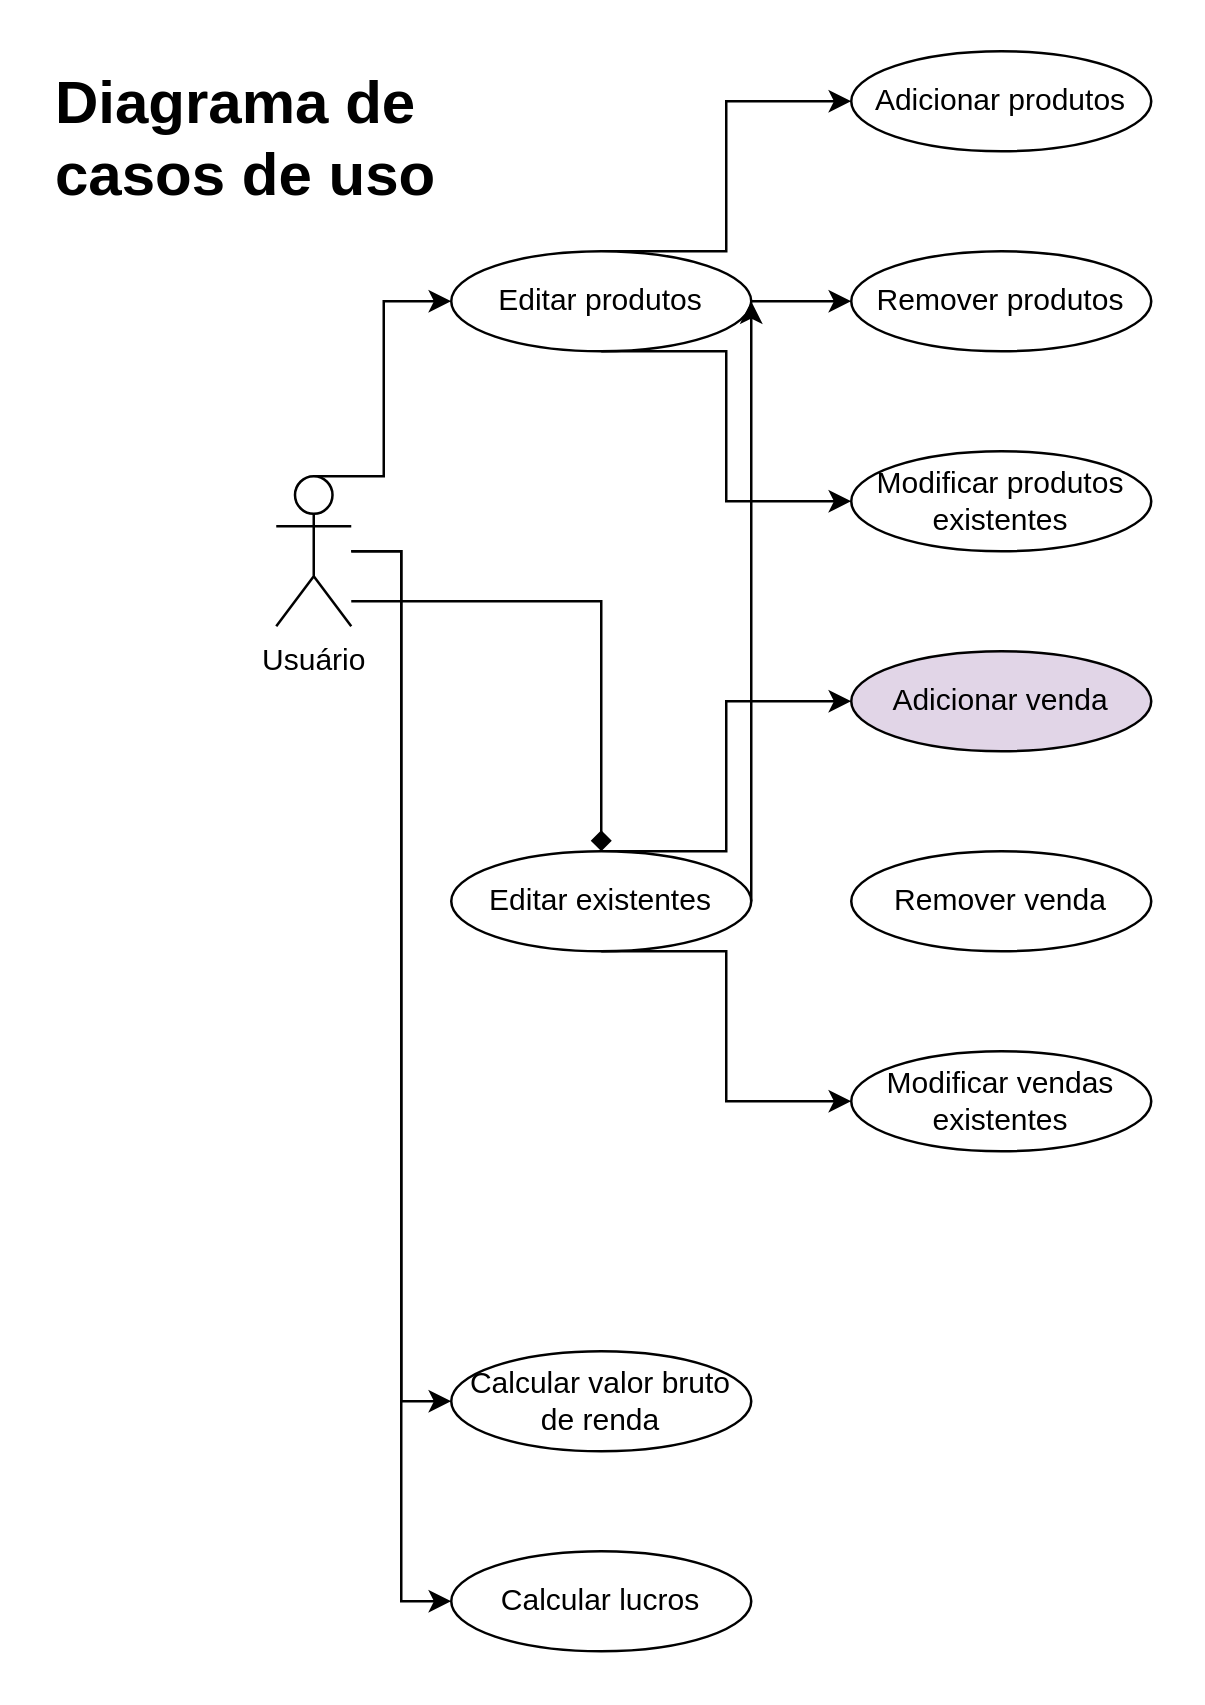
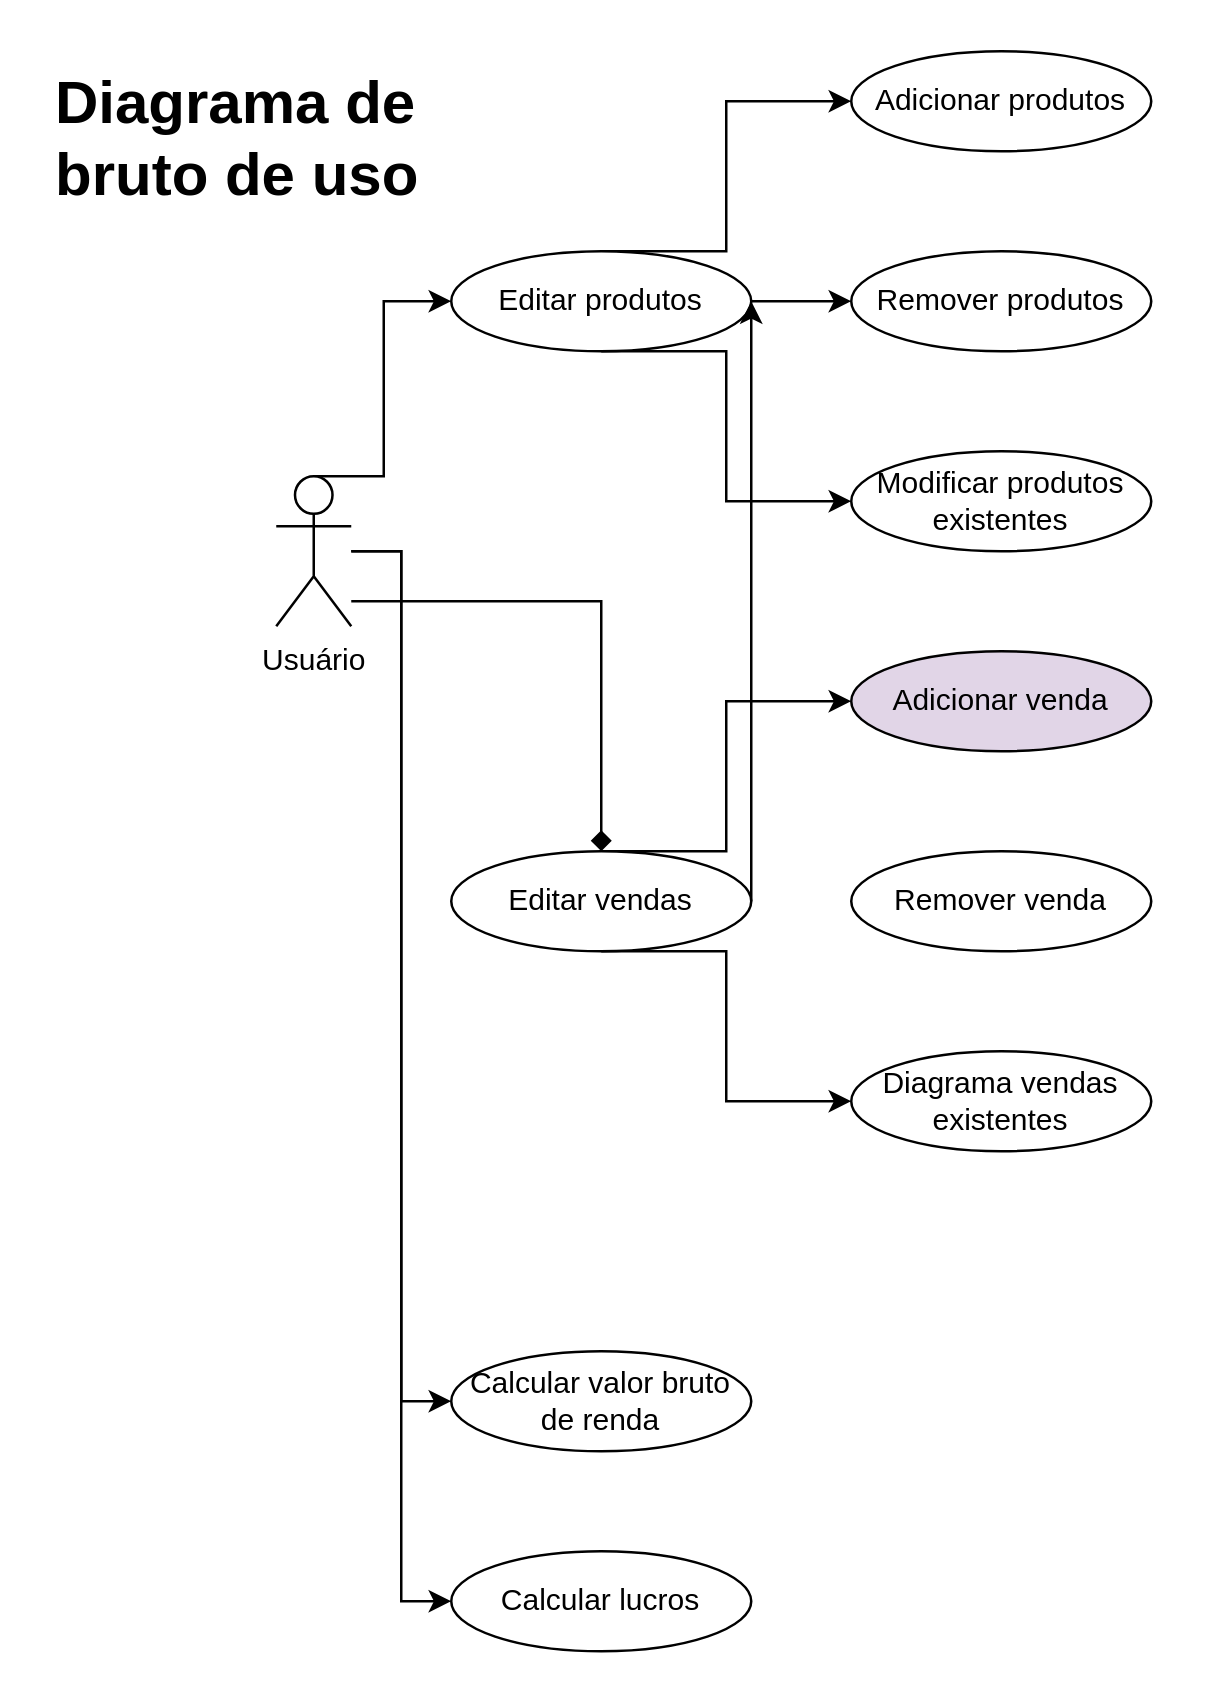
  <mxCell id="0" />
  <mxCell id="1" parent="0" />
- <mxCell id="2" value="&lt;h1 style=&quot;margin-top: 0px;&quot;&gt;Diagrama de casos de uso&lt;/h1&gt;&lt;p&gt;.&lt;/p&gt;" style="text;html=1;whiteSpace=wrap;overflow=hidden;rounded=0;" vertex="1" parent="1"><mxGeometry x="20" y="20" width="180" height="70" as="geometry" /></mxCell>
+ <mxCell id="2" value="&lt;h1 style=&quot;margin-top: 0px;&quot;&gt;Diagrama de bruto de uso&lt;/h1&gt;&lt;p&gt;.&lt;/p&gt;" style="text;html=1;whiteSpace=wrap;overflow=hidden;rounded=0;" vertex="1" parent="1"><mxGeometry x="20" y="20" width="180" height="70" as="geometry" /></mxCell>
  <mxCell id="3" style="edgeStyle=elbowEdgeStyle;rounded=0;orthogonalLoop=1;jettySize=auto;html=1;exitX=0.5;exitY=0;exitDx=0;exitDy=0;exitPerimeter=0;entryX=0;entryY=0.5;entryDx=0;entryDy=0;" edge="1" parent="1" source="7" target="15"><mxGeometry relative="1" as="geometry" /></mxCell>
  <mxCell id="4" style="edgeStyle=elbowEdgeStyle;rounded=0;orthogonalLoop=1;jettySize=auto;html=1;entryX=0.5;entryY=0;entryDx=0;entryDy=0;endArrow=diamond;" edge="1" parent="1" source="7" target="20"><mxGeometry relative="1" as="geometry"><Array as="points"><mxPoint x="240" y="240" /></Array></mxGeometry></mxCell>
  <mxCell id="5" style="edgeStyle=elbowEdgeStyle;rounded=0;orthogonalLoop=1;jettySize=auto;html=1;entryX=0;entryY=0.5;entryDx=0;entryDy=0;" edge="1" parent="1" source="7" target="10"><mxGeometry relative="1" as="geometry" /></mxCell>
  <mxCell id="6" style="edgeStyle=elbowEdgeStyle;rounded=0;orthogonalLoop=1;jettySize=auto;html=1;" edge="1" parent="1" source="7" target="11"><mxGeometry relative="1" as="geometry" /></mxCell>
  <mxCell id="7" value="Usuário" style="shape=umlActor;verticalLabelPosition=bottom;verticalAlign=top;html=1;outlineConnect=0;" vertex="1" parent="1"><mxGeometry x="110" y="190" width="30" height="60" as="geometry" /></mxCell>
  <mxCell id="8" value="Adicionar produtos" style="ellipse;whiteSpace=wrap;html=1;" vertex="1" parent="1"><mxGeometry x="340" y="20" width="120" height="40" as="geometry" /></mxCell>
  <mxCell id="9" value="Remover produtos" style="ellipse;whiteSpace=wrap;html=1;" vertex="1" parent="1"><mxGeometry x="340" y="100" width="120" height="40" as="geometry" /></mxCell>
  <mxCell id="10" value="Calcular valor bruto de renda" style="ellipse;whiteSpace=wrap;html=1;" vertex="1" parent="1"><mxGeometry x="180" y="540" width="120" height="40" as="geometry" /></mxCell>
  <mxCell id="11" value="Calcular lucros" style="ellipse;whiteSpace=wrap;html=1;" vertex="1" parent="1"><mxGeometry x="180" y="620" width="120" height="40" as="geometry" /></mxCell>
  <mxCell id="12" style="edgeStyle=elbowEdgeStyle;rounded=0;orthogonalLoop=1;jettySize=auto;html=1;exitX=0.5;exitY=1;exitDx=0;exitDy=0;entryX=0;entryY=0.5;entryDx=0;entryDy=0;" edge="1" parent="1" source="15" target="16"><mxGeometry relative="1" as="geometry" /></mxCell>
  <mxCell id="13" style="edgeStyle=elbowEdgeStyle;rounded=0;orthogonalLoop=1;jettySize=auto;html=1;exitX=1;exitY=0.5;exitDx=0;exitDy=0;entryX=0;entryY=0.5;entryDx=0;entryDy=0;" edge="1" parent="1" source="15" target="9"><mxGeometry relative="1" as="geometry" /></mxCell>
  <mxCell id="14" style="edgeStyle=elbowEdgeStyle;rounded=0;orthogonalLoop=1;jettySize=auto;html=1;exitX=0.5;exitY=0;exitDx=0;exitDy=0;entryX=0;entryY=0.5;entryDx=0;entryDy=0;" edge="1" parent="1" source="15" target="8"><mxGeometry relative="1" as="geometry" /></mxCell>
  <mxCell id="15" value="Editar produtos" style="ellipse;whiteSpace=wrap;html=1;" vertex="1" parent="1"><mxGeometry x="180" y="100" width="120" height="40" as="geometry" /></mxCell>
  <mxCell id="16" value="Modificar produtos existentes" style="ellipse;whiteSpace=wrap;html=1;" vertex="1" parent="1"><mxGeometry x="340" y="180" width="120" height="40" as="geometry" /></mxCell>
  <mxCell id="17" style="edgeStyle=elbowEdgeStyle;rounded=0;orthogonalLoop=1;jettySize=auto;html=1;exitX=0.5;exitY=0;exitDx=0;exitDy=0;" edge="1" parent="1" source="20" target="21"><mxGeometry relative="1" as="geometry" /></mxCell>
  <mxCell id="18" style="edgeStyle=elbowEdgeStyle;rounded=0;orthogonalLoop=1;jettySize=auto;html=1;exitX=1;exitY=0.5;exitDx=0;exitDy=0;" edge="1" parent="1" source="20" target="15"><mxGeometry relative="1" as="geometry" /></mxCell>
  <mxCell id="19" style="edgeStyle=elbowEdgeStyle;rounded=0;orthogonalLoop=1;jettySize=auto;html=1;exitX=0.5;exitY=1;exitDx=0;exitDy=0;entryX=0;entryY=0.5;entryDx=0;entryDy=0;" edge="1" parent="1" source="20" target="23"><mxGeometry relative="1" as="geometry" /></mxCell>
- <mxCell id="20" value="Editar existentes" style="ellipse;whiteSpace=wrap;html=1;" vertex="1" parent="1"><mxGeometry x="180" y="340" width="120" height="40" as="geometry" /></mxCell>
+ <mxCell id="20" value="Editar vendas" style="ellipse;whiteSpace=wrap;html=1;" vertex="1" parent="1"><mxGeometry x="180" y="340" width="120" height="40" as="geometry" /></mxCell>
  <mxCell id="21" value="Adicionar venda" style="ellipse;whiteSpace=wrap;html=1;fillColor=#e1d5e7;" vertex="1" parent="1"><mxGeometry x="340" y="260" width="120" height="40" as="geometry" /></mxCell>
  <mxCell id="22" value="Remover venda" style="ellipse;whiteSpace=wrap;html=1;" vertex="1" parent="1"><mxGeometry x="340" y="340" width="120" height="40" as="geometry" /></mxCell>
- <mxCell id="23" value="Modificar vendas existentes" style="ellipse;whiteSpace=wrap;html=1;" vertex="1" parent="1"><mxGeometry x="340" y="420" width="120" height="40" as="geometry" /></mxCell>
+ <mxCell id="23" value="Diagrama vendas existentes" style="ellipse;whiteSpace=wrap;html=1;" vertex="1" parent="1"><mxGeometry x="340" y="420" width="120" height="40" as="geometry" /></mxCell>
